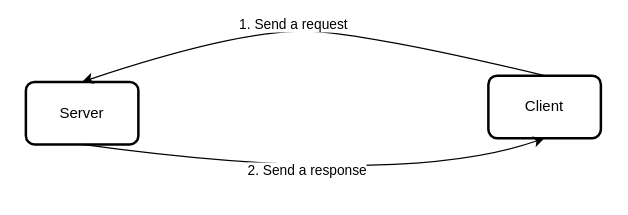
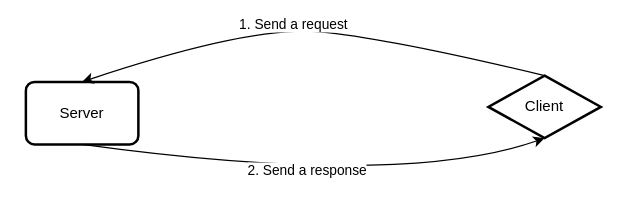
  <mxCell id="0" />
  <mxCell id="1" parent="0" />
  <mxCell id="2" value="Server" style="rounded=1;whiteSpace=wrap;html=1;absoluteArcSize=1;arcSize=14;strokeWidth=2;" vertex="1" parent="1"><mxGeometry x="20" y="65" width="90" height="50" as="geometry" /></mxCell>
- <mxCell id="3" value="Client" style="rounded=1;whiteSpace=wrap;html=1;absoluteArcSize=1;arcSize=14;strokeWidth=2;" vertex="1" parent="1"><mxGeometry x="390" y="60" width="90" height="50" as="geometry" /></mxCell>
+ <mxCell id="3" value="Client" style="rhombus;whiteSpace=wrap;html=1;absoluteArcSize=1;arcSize=14;strokeWidth=2;" vertex="1" parent="1"><mxGeometry x="390" y="60" width="90" height="50" as="geometry" /></mxCell>
  <mxCell id="4" value="" style="curved=1;endArrow=classic;html=1;rounded=0;exitX=0.5;exitY=0;exitDx=0;exitDy=0;entryX=0.5;entryY=0;entryDx=0;entryDy=0;" edge="1" parent="1" source="3" target="2"><mxGeometry width="50" height="50" relative="1" as="geometry"><mxPoint x="310" y="150" as="sourcePoint" /><mxPoint x="360" y="100" as="targetPoint" /><Array as="points"><mxPoint x="310" y="30" /><mxPoint x="200" y="20" /></Array></mxGeometry></mxCell>
  <mxCell id="5" value="1. Send a request" style="edgeLabel;html=1;align=center;verticalAlign=middle;resizable=0;points=[];" vertex="1" connectable="0" parent="4"><mxGeometry x="0.196" y="6" relative="1" as="geometry"><mxPoint x="23" y="-8" as="offset" /></mxGeometry></mxCell>
  <mxCell id="6" value="" style="curved=1;endArrow=classic;html=1;rounded=0;exitX=0.5;exitY=1;exitDx=0;exitDy=0;entryX=0.5;entryY=1;entryDx=0;entryDy=0;" edge="1" parent="1" source="2" target="3"><mxGeometry width="50" height="50" relative="1" as="geometry"><mxPoint x="310" y="150" as="sourcePoint" /><mxPoint x="360" y="100" as="targetPoint" /><Array as="points"><mxPoint x="320" y="150" /></Array></mxGeometry></mxCell>
  <mxCell id="7" value="2. Send a response" style="edgeLabel;html=1;align=center;verticalAlign=middle;resizable=0;points=[];" vertex="1" connectable="0" parent="6"><mxGeometry x="-0.043" y="1" relative="1" as="geometry"><mxPoint y="-3" as="offset" /></mxGeometry></mxCell>
